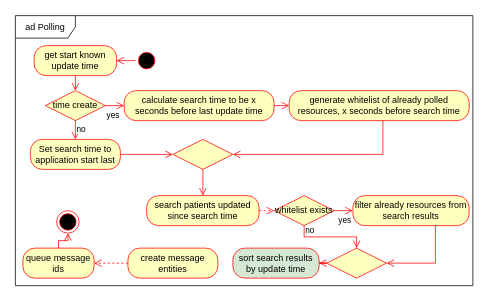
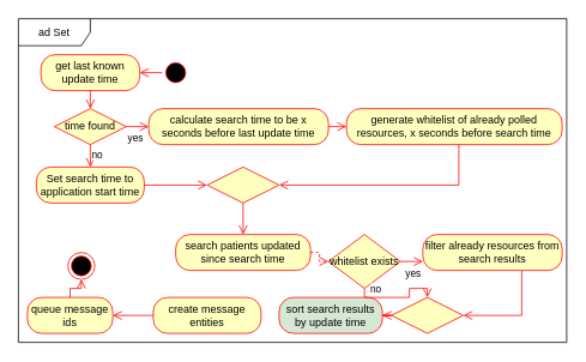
  <mxCell id="0" />
  <mxCell id="1" parent="0" />
- <mxCell id="2" value="ad Polling" style="shape=umlFrame;whiteSpace=wrap;html=1;width=80;height=30;" vertex="1" parent="1"><mxGeometry x="20" y="20" width="610" height="360" as="geometry" /></mxCell>
+ <mxCell id="2" value="ad Set" style="shape=umlFrame;whiteSpace=wrap;html=1;width=80;height=30;" vertex="1" parent="1"><mxGeometry x="20" y="20" width="610" height="360" as="geometry" /></mxCell>
  <mxCell id="3" value="" style="ellipse;html=1;shape=startState;fillColor=#000000;strokeColor=#ff0000;" vertex="1" parent="1"><mxGeometry x="180" y="65" width="30" height="30" as="geometry" /></mxCell>
  <mxCell id="4" value="" style="edgeStyle=orthogonalEdgeStyle;html=1;verticalAlign=bottom;endArrow=open;endSize=8;strokeColor=#ff0000;rounded=0;" edge="1" source="3" parent="1" target="5"><mxGeometry relative="1" as="geometry"><mxPoint x="5" y="30" as="targetPoint" /></mxGeometry></mxCell>
- <mxCell id="5" value="get start known update time" style="rounded=1;whiteSpace=wrap;html=1;arcSize=40;fontColor=#000000;fillColor=#ffffc0;strokeColor=#ff0000;" vertex="1" parent="1"><mxGeometry x="45" y="60" width="110" height="40" as="geometry" /></mxCell>
+ <mxCell id="5" value="get last known update time" style="rounded=1;whiteSpace=wrap;html=1;arcSize=40;fontColor=#000000;fillColor=#ffffc0;strokeColor=#ff0000;" vertex="1" parent="1"><mxGeometry x="45" y="60" width="110" height="40" as="geometry" /></mxCell>
  <mxCell id="6" value="" style="edgeStyle=orthogonalEdgeStyle;html=1;verticalAlign=bottom;endArrow=open;endSize=8;strokeColor=#ff0000;rounded=0;" edge="1" source="5" parent="1" target="7"><mxGeometry relative="1" as="geometry"><mxPoint x="100" y="160" as="targetPoint" /></mxGeometry></mxCell>
- <mxCell id="7" value="time create" style="rhombus;whiteSpace=wrap;html=1;fillColor=#ffffc0;strokeColor=#ff0000;" vertex="1" parent="1"><mxGeometry x="60" y="120" width="80" height="40" as="geometry" /></mxCell>
+ <mxCell id="7" value="time found" style="rhombus;whiteSpace=wrap;html=1;fillColor=#ffffc0;strokeColor=#ff0000;" vertex="1" parent="1"><mxGeometry x="60" y="120" width="80" height="40" as="geometry" /></mxCell>
  <mxCell id="8" value="no" style="edgeStyle=orthogonalEdgeStyle;html=1;align=left;verticalAlign=bottom;endArrow=open;endSize=8;strokeColor=#ff0000;rounded=0;" edge="1" source="7" parent="1" target="16"><mxGeometry x="0.6" relative="1" as="geometry"><mxPoint x="310" y="170" as="targetPoint" /><mxPoint as="offset" /></mxGeometry></mxCell>
  <mxCell id="9" value="yes" style="edgeStyle=orthogonalEdgeStyle;html=1;align=left;verticalAlign=top;endArrow=open;endSize=8;strokeColor=#ff0000;rounded=0;" edge="1" source="7" parent="1" target="12"><mxGeometry x="-1" relative="1" as="geometry"><mxPoint x="170" y="250" as="targetPoint" /></mxGeometry></mxCell>
  <mxCell id="10" value="generate whitelist of already polled resources, x seconds before search time" style="rounded=1;whiteSpace=wrap;html=1;arcSize=40;fontColor=#000000;fillColor=#ffffc0;strokeColor=#ff0000;" vertex="1" parent="1"><mxGeometry x="385" y="120" width="240" height="40" as="geometry" /></mxCell>
  <mxCell id="11" value="" style="edgeStyle=orthogonalEdgeStyle;html=1;verticalAlign=bottom;endArrow=open;endSize=8;strokeColor=#ff0000;rounded=0;" edge="1" source="10" parent="1" target="14"><mxGeometry relative="1" as="geometry"><mxPoint x="170" y="370" as="targetPoint" /><Array as="points"><mxPoint x="510" y="205" /></Array></mxGeometry></mxCell>
  <mxCell id="12" value="calculate search time to be x seconds before last update time" style="rounded=1;whiteSpace=wrap;html=1;arcSize=40;fontColor=#000000;fillColor=#ffffc0;strokeColor=#ff0000;" vertex="1" parent="1"><mxGeometry x="165" y="120" width="200" height="40" as="geometry" /></mxCell>
  <mxCell id="13" value="" style="edgeStyle=orthogonalEdgeStyle;html=1;verticalAlign=bottom;endArrow=open;endSize=8;strokeColor=#ff0000;rounded=0;" edge="1" source="12" parent="1" target="10"><mxGeometry relative="1" as="geometry"><mxPoint x="330" y="320" as="targetPoint" /></mxGeometry></mxCell>
  <mxCell id="14" value="" style="rhombus;whiteSpace=wrap;html=1;fillColor=#ffffc0;strokeColor=#ff0000;" vertex="1" parent="1"><mxGeometry x="230" y="185" width="80" height="40" as="geometry" /></mxCell>
  <mxCell id="15" value="" style="edgeStyle=orthogonalEdgeStyle;html=1;align=left;verticalAlign=bottom;endArrow=open;endSize=8;strokeColor=#ff0000;rounded=0;" edge="1" source="14" parent="1" target="18"><mxGeometry x="-1" relative="1" as="geometry"><mxPoint x="430" y="40" as="targetPoint" /></mxGeometry></mxCell>
- <mxCell id="16" value="Set search time to application start last" style="rounded=1;whiteSpace=wrap;html=1;arcSize=40;fontColor=#000000;fillColor=#ffffc0;strokeColor=#ff0000;" vertex="1" parent="1"><mxGeometry x="40" y="185" width="120" height="40" as="geometry" /></mxCell>
+ <mxCell id="16" value="Set search time to application start time" style="rounded=1;whiteSpace=wrap;html=1;arcSize=40;fontColor=#000000;fillColor=#ffffc0;strokeColor=#ff0000;" vertex="1" parent="1"><mxGeometry x="40" y="185" width="120" height="40" as="geometry" /></mxCell>
  <mxCell id="17" value="" style="edgeStyle=orthogonalEdgeStyle;html=1;verticalAlign=bottom;endArrow=open;endSize=8;strokeColor=#ff0000;rounded=0;" edge="1" source="16" parent="1" target="14"><mxGeometry relative="1" as="geometry"><mxPoint x="390" y="310" as="targetPoint" /></mxGeometry></mxCell>
  <mxCell id="18" value="search patients updated since search time" style="rounded=1;whiteSpace=wrap;html=1;arcSize=40;fontColor=#000000;fillColor=#ffffc0;strokeColor=#ff0000;" vertex="1" parent="1"><mxGeometry x="195" y="260" width="150" height="40" as="geometry" /></mxCell>
  <mxCell id="19" value="" style="edgeStyle=orthogonalEdgeStyle;html=1;verticalAlign=bottom;endArrow=open;endSize=8;strokeColor=#ff0000;rounded=0;dashed=1;" edge="1" source="18" parent="1" target="23"><mxGeometry relative="1" as="geometry"><mxPoint x="300" y="50" as="targetPoint" /></mxGeometry></mxCell>
  <mxCell id="20" value="sort search results by update time" style="rounded=1;whiteSpace=wrap;html=1;arcSize=40;fontColor=#000000;fillColor=#d5e8d4;strokeColor=#ff0000;" vertex="1" parent="1"><mxGeometry x="310" y="330" width="115" height="40" as="geometry" /></mxCell>
  <mxCell id="21" value="filter already resources from search results" style="rounded=1;whiteSpace=wrap;html=1;arcSize=40;fontColor=#000000;fillColor=#ffffc0;strokeColor=#ff0000;" vertex="1" parent="1"><mxGeometry x="470" y="260" width="155" height="40" as="geometry" /></mxCell>
  <mxCell id="22" value="" style="edgeStyle=orthogonalEdgeStyle;html=1;verticalAlign=bottom;endArrow=open;endSize=8;strokeColor=#ff0000;rounded=0;" edge="1" source="21" parent="1" target="26"><mxGeometry relative="1" as="geometry"><mxPoint x="337.5" y="480" as="targetPoint" /><Array as="points"><mxPoint x="580" y="350" /></Array></mxGeometry></mxCell>
- <mxCell id="23" value="whitelist exists" style="rhombus;whiteSpace=wrap;html=1;fillColor=#ffffc0;strokeColor=#ff0000;" vertex="1" parent="1"><mxGeometry x="365" y="260" width="80" height="40" as="geometry" /></mxCell>
+ <mxCell id="23" value="whitelist exists" style="rhombus;whiteSpace=wrap;html=1;fillColor=#ffffc0;strokeColor=#ff0000;" vertex="1" parent="1"><mxGeometry x="365" y="260" width="80" height="60" as="geometry" /></mxCell>
  <mxCell id="24" value="no" style="edgeStyle=orthogonalEdgeStyle;html=1;align=left;verticalAlign=bottom;endArrow=open;endSize=8;strokeColor=#ff0000;rounded=0;" edge="1" source="23" parent="1" target="26"><mxGeometry x="-0.7" relative="1" as="geometry"><mxPoint x="590" y="470" as="targetPoint" /><mxPoint as="offset" /></mxGeometry></mxCell>
  <mxCell id="25" value="yes" style="edgeStyle=orthogonalEdgeStyle;html=1;align=left;verticalAlign=top;endArrow=open;endSize=8;strokeColor=#ff0000;rounded=0;" edge="1" source="23" parent="1" target="21"><mxGeometry x="-0.691" relative="1" as="geometry"><mxPoint x="40" y="490" as="targetPoint" /><Array as="points"><mxPoint x="520" y="280" /><mxPoint x="520" y="280" /></Array><mxPoint as="offset" /></mxGeometry></mxCell>
  <mxCell id="26" value="" style="rhombus;whiteSpace=wrap;html=1;fillColor=#ffffc0;strokeColor=#ff0000;" vertex="1" parent="1"><mxGeometry x="435" y="330" width="80" height="40" as="geometry" /></mxCell>
  <mxCell id="27" value="" style="edgeStyle=orthogonalEdgeStyle;html=1;align=left;verticalAlign=top;endArrow=open;endSize=8;strokeColor=#ff0000;rounded=0;" edge="1" source="26" parent="1" target="20"><mxGeometry x="-1" relative="1" as="geometry"><mxPoint x="100" y="430" as="targetPoint" /></mxGeometry></mxCell>
  <mxCell id="28" value="create message entities" style="rounded=1;whiteSpace=wrap;html=1;arcSize=40;fontColor=#000000;fillColor=#ffffc0;strokeColor=#ff0000;" vertex="1" parent="1"><mxGeometry x="170" y="330" width="120" height="40" as="geometry" /></mxCell>
- <mxCell id="29" value="" style="edgeStyle=orthogonalEdgeStyle;html=1;verticalAlign=bottom;endArrow=open;endSize=8;strokeColor=#ff0000;rounded=0;dashed=1;" edge="1" source="28" parent="1" target="30"><mxGeometry relative="1" as="geometry"><mxPoint x="-85" y="440" as="targetPoint" /></mxGeometry></mxCell>
+ <mxCell id="29" value="" style="edgeStyle=orthogonalEdgeStyle;html=1;verticalAlign=bottom;endArrow=open;endSize=8;strokeColor=#ff0000;rounded=0;" edge="1" source="28" parent="1" target="30"><mxGeometry relative="1" as="geometry"><mxPoint x="-85" y="440" as="targetPoint" /></mxGeometry></mxCell>
  <mxCell id="30" value="queue message ids" style="rounded=1;whiteSpace=wrap;html=1;arcSize=40;fontColor=#000000;fillColor=#ffffc0;strokeColor=#ff0000;" vertex="1" parent="1"><mxGeometry x="30" y="330" width="95" height="40" as="geometry" /></mxCell>
  <mxCell id="31" value="" style="edgeStyle=orthogonalEdgeStyle;html=1;verticalAlign=bottom;endArrow=open;endSize=8;strokeColor=#ff0000;rounded=0;" edge="1" source="30" parent="1" target="32"><mxGeometry relative="1" as="geometry"><mxPoint x="65" y="530" as="targetPoint" /></mxGeometry></mxCell>
  <mxCell id="32" value="" style="ellipse;html=1;shape=endState;fillColor=#000000;strokeColor=#ff0000;" vertex="1" parent="1"><mxGeometry x="75" y="280" width="30" height="30" as="geometry" /></mxCell>
